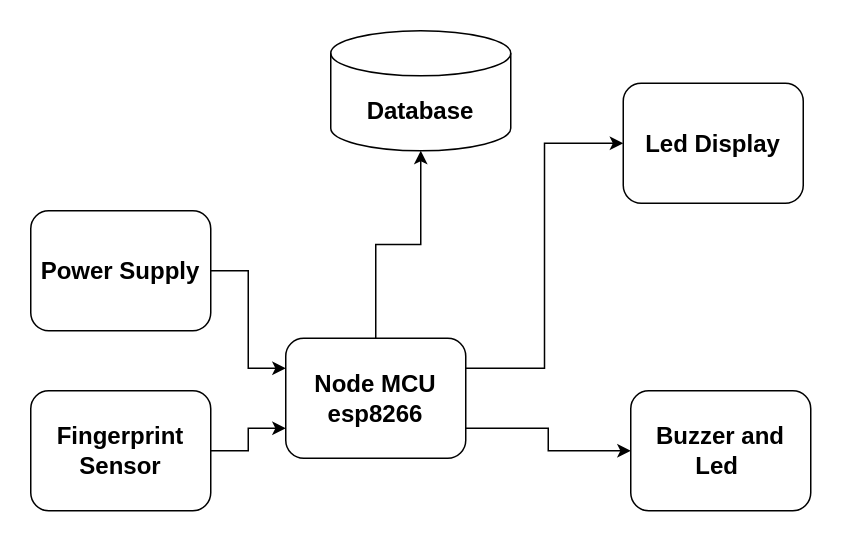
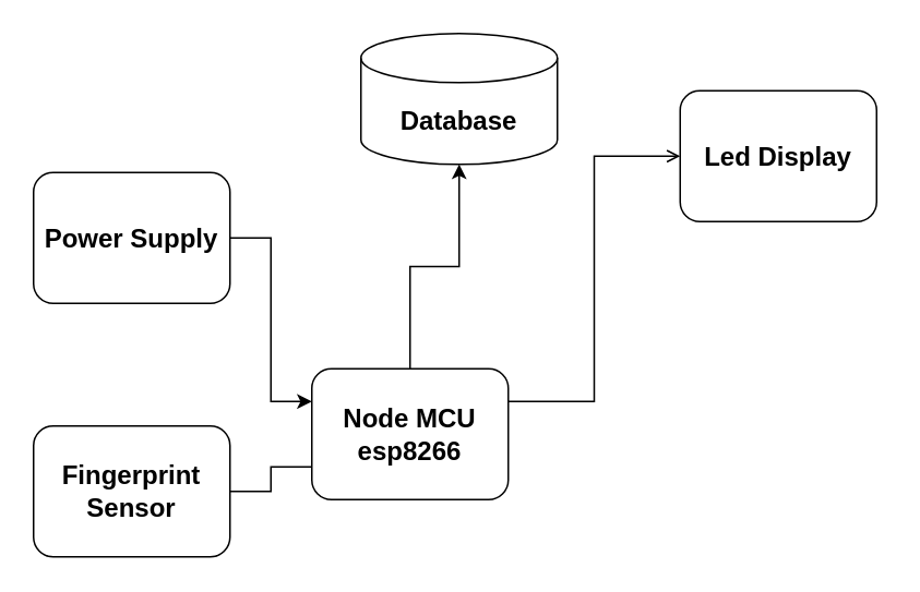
  <mxCell id="0" />
  <mxCell id="1" parent="0" />
  <mxCell id="2" style="edgeStyle=orthogonalEdgeStyle;rounded=0;orthogonalLoop=1;jettySize=auto;html=1;exitX=1;exitY=0.5;exitDx=0;exitDy=0;entryX=0;entryY=0.25;entryDx=0;entryDy=0;" edge="1" parent="1" source="3" target="9"><mxGeometry relative="1" as="geometry" /></mxCell>
- <mxCell id="3" value="&lt;b&gt;&lt;font style=&quot;font-size: 16px;&quot;&gt;Power Supply&lt;/font&gt;&lt;/b&gt;" style="rounded=1;whiteSpace=wrap;html=1;" vertex="1" parent="1"><mxGeometry x="20" y="140" width="120" height="80" as="geometry" /></mxCell>
- <mxCell id="4" style="edgeStyle=orthogonalEdgeStyle;rounded=0;orthogonalLoop=1;jettySize=auto;html=1;exitX=1;exitY=0.5;exitDx=0;exitDy=0;entryX=0;entryY=0.75;entryDx=0;entryDy=0;" edge="1" parent="1" source="5" target="9"><mxGeometry relative="1" as="geometry" /></mxCell>
+ <mxCell id="3" value="&lt;b&gt;&lt;font style=&quot;font-size: 16px;&quot;&gt;Power Supply&lt;/font&gt;&lt;/b&gt;" style="rounded=1;whiteSpace=wrap;html=1;" vertex="1" parent="1"><mxGeometry x="20" y="105" width="120" height="80" as="geometry" /></mxCell>
+ <mxCell id="4" style="edgeStyle=orthogonalEdgeStyle;rounded=0;orthogonalLoop=1;jettySize=auto;html=1;exitX=1;exitY=0.5;exitDx=0;exitDy=0;entryX=0;entryY=0.75;entryDx=0;entryDy=0;endArrow=none;" edge="1" parent="1" source="5" target="9"><mxGeometry relative="1" as="geometry" /></mxCell>
  <mxCell id="5" value="&lt;b&gt;&lt;font style=&quot;font-size: 16px;&quot;&gt;Fingerprint Sensor&lt;/font&gt;&lt;/b&gt;" style="rounded=1;whiteSpace=wrap;html=1;" vertex="1" parent="1"><mxGeometry x="20" y="260" width="120" height="80" as="geometry" /></mxCell>
- <mxCell id="6" style="edgeStyle=orthogonalEdgeStyle;rounded=0;orthogonalLoop=1;jettySize=auto;html=1;exitX=1;exitY=0.25;exitDx=0;exitDy=0;entryX=0;entryY=0.5;entryDx=0;entryDy=0;" edge="1" parent="1" source="9" target="11"><mxGeometry relative="1" as="geometry" /></mxCell>
- <mxCell id="7" style="edgeStyle=orthogonalEdgeStyle;rounded=0;orthogonalLoop=1;jettySize=auto;html=1;exitX=1;exitY=0.75;exitDx=0;exitDy=0;entryX=0;entryY=0.5;entryDx=0;entryDy=0;" edge="1" parent="1" source="9" target="10"><mxGeometry relative="1" as="geometry" /></mxCell>
+ <mxCell id="6" style="edgeStyle=orthogonalEdgeStyle;rounded=0;orthogonalLoop=1;jettySize=auto;html=1;exitX=1;exitY=0.25;exitDx=0;exitDy=0;entryX=0;entryY=0.5;entryDx=0;entryDy=0;endArrow=open;" edge="1" parent="1" source="9" target="11"><mxGeometry relative="1" as="geometry" /></mxCell>
  <mxCell id="8" style="edgeStyle=orthogonalEdgeStyle;rounded=0;orthogonalLoop=1;jettySize=auto;html=1;exitX=0.5;exitY=0;exitDx=0;exitDy=0;entryX=0.5;entryY=1;entryDx=0;entryDy=0;entryPerimeter=0;" edge="1" parent="1" source="9" target="12"><mxGeometry relative="1" as="geometry" /></mxCell>
  <mxCell id="9" value="&lt;b&gt;&lt;font style=&quot;font-size: 16px;&quot;&gt;Node MCU esp8266&lt;/font&gt;&lt;/b&gt;" style="rounded=1;whiteSpace=wrap;html=1;" vertex="1" parent="1"><mxGeometry x="190" y="225" width="120" height="80" as="geometry" /></mxCell>
- <mxCell id="10" value="&lt;b&gt;&lt;font style=&quot;font-size: 16px;&quot;&gt;Buzzer and Led&amp;nbsp;&lt;/font&gt;&lt;/b&gt;" style="rounded=1;whiteSpace=wrap;html=1;" vertex="1" parent="1"><mxGeometry x="420" y="260" width="120" height="80" as="geometry" /></mxCell>
  <mxCell id="11" value="&lt;b&gt;&lt;font style=&quot;font-size: 16px;&quot;&gt;Led Display&lt;/font&gt;&lt;/b&gt;" style="rounded=1;whiteSpace=wrap;html=1;" vertex="1" parent="1"><mxGeometry x="415" y="55" width="120" height="80" as="geometry" /></mxCell>
  <mxCell id="12" value="&lt;b&gt;&lt;font style=&quot;font-size: 16px;&quot;&gt;Database&lt;/font&gt;&lt;/b&gt;" style="shape=cylinder3;whiteSpace=wrap;html=1;boundedLbl=1;backgroundOutline=1;size=15;" vertex="1" parent="1"><mxGeometry x="220" y="20" width="120" height="80" as="geometry" /></mxCell>
